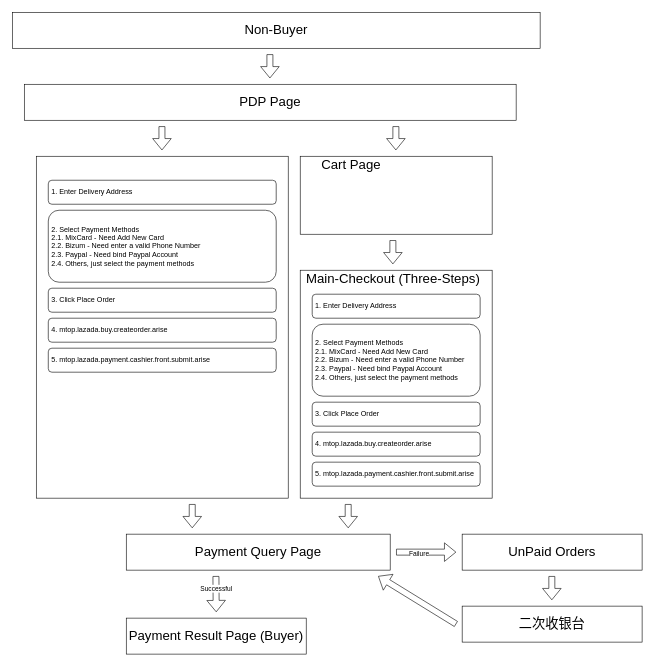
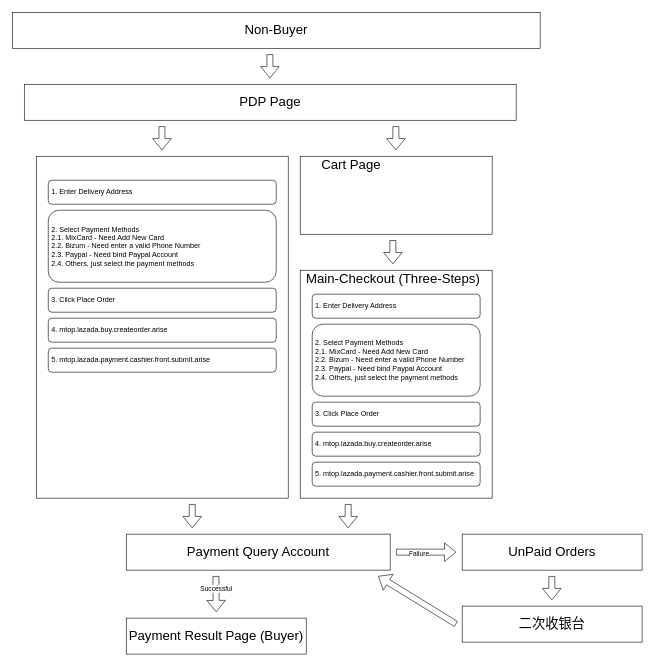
  <mxCell id="0" />
  <mxCell id="1" parent="0" />
  <mxCell id="2" value="Non-Buyer" style="rounded=0;whiteSpace=wrap;html=1;fontSize=22;" vertex="1" parent="1"><mxGeometry x="20" y="20" width="880" height="60" as="geometry" /></mxCell>
  <mxCell id="3" value="PDP Page" style="rounded=0;whiteSpace=wrap;html=1;fontSize=22;" vertex="1" parent="1"><mxGeometry x="40" y="140" width="820" height="60" as="geometry" /></mxCell>
  <mxCell id="4" value="" style="shape=flexArrow;endArrow=classic;html=1;rounded=0;" edge="1" parent="1"><mxGeometry width="50" height="50" relative="1" as="geometry"><mxPoint x="449.5" y="90" as="sourcePoint" /><mxPoint x="449.5" y="130" as="targetPoint" /></mxGeometry></mxCell>
  <mxCell id="5" value="" style="rounded=0;whiteSpace=wrap;html=1;fontSize=22;" vertex="1" parent="1"><mxGeometry x="60" y="260" width="420" height="570" as="geometry" /></mxCell>
  <mxCell id="6" value="&amp;nbsp;1. Enter Delivery Address" style="rounded=1;whiteSpace=wrap;html=1;align=left;" vertex="1" parent="1"><mxGeometry x="80" y="300" width="380" height="40" as="geometry" /></mxCell>
  <mxCell id="7" value="&amp;nbsp;2. Select Payment Methods&lt;br&gt;&amp;nbsp;2.1. MixCard - Need Add New Card&lt;br&gt;&amp;nbsp;2.2. Bizum - Need enter a valid Phone Number&lt;br&gt;&amp;nbsp;2.3. Paypal - Need bind Paypal Account&lt;br&gt;&amp;nbsp;2.4. Others, just select the payment methods" style="rounded=1;whiteSpace=wrap;html=1;align=left;" vertex="1" parent="1"><mxGeometry x="80" y="350" width="380" height="120" as="geometry" /></mxCell>
  <mxCell id="8" value="&amp;nbsp;3. Click Place Order" style="rounded=1;whiteSpace=wrap;html=1;align=left;" vertex="1" parent="1"><mxGeometry x="80" y="480" width="380" height="40" as="geometry" /></mxCell>
  <mxCell id="9" value="&amp;nbsp;4.&amp;nbsp;mtop.lazada.buy.createorder.arise" style="rounded=1;whiteSpace=wrap;html=1;align=left;" vertex="1" parent="1"><mxGeometry x="80" y="530" width="380" height="40" as="geometry" /></mxCell>
  <mxCell id="10" value="&amp;nbsp;5.&amp;nbsp;mtop.lazada.payment.cashier.front.submit.arise" style="rounded=1;whiteSpace=wrap;html=1;align=left;" vertex="1" parent="1"><mxGeometry x="80" y="580" width="380" height="40" as="geometry" /></mxCell>
  <mxCell id="11" value="" style="shape=flexArrow;endArrow=classic;html=1;rounded=0;" edge="1" parent="1"><mxGeometry width="50" height="50" relative="1" as="geometry"><mxPoint x="269.5" y="210" as="sourcePoint" /><mxPoint x="269.5" y="250" as="targetPoint" /></mxGeometry></mxCell>
- <mxCell id="12" value="Payment Query Page" style="rounded=0;whiteSpace=wrap;html=1;fontSize=22;" vertex="1" parent="1"><mxGeometry x="210" y="890" width="440" height="60" as="geometry" /></mxCell>
+ <mxCell id="12" value="Payment Query Account" style="rounded=0;whiteSpace=wrap;html=1;fontSize=22;" vertex="1" parent="1"><mxGeometry x="210" y="890" width="440" height="60" as="geometry" /></mxCell>
  <mxCell id="13" value="" style="rounded=0;whiteSpace=wrap;html=1;fontSize=22;" vertex="1" parent="1"><mxGeometry x="500" y="450" width="320" height="380" as="geometry" /></mxCell>
  <mxCell id="14" value="Main-Checkout (Three-Steps)" style="text;html=1;strokeColor=none;fillColor=none;align=center;verticalAlign=middle;whiteSpace=wrap;rounded=0;fontSize=22;" vertex="1" parent="1"><mxGeometry x="500" y="450" width="310" height="30" as="geometry" /></mxCell>
  <mxCell id="15" value="&amp;nbsp;1. Enter Delivery Address" style="rounded=1;whiteSpace=wrap;html=1;align=left;" vertex="1" parent="1"><mxGeometry x="520" y="490" width="280" height="40" as="geometry" /></mxCell>
  <mxCell id="16" value="&amp;nbsp;2. Select Payment Methods&lt;br&gt;&amp;nbsp;2.1. MixCard - Need Add New Card&lt;br&gt;&amp;nbsp;2.2. Bizum - Need enter a valid Phone Number&lt;br&gt;&amp;nbsp;2.3. Paypal - Need bind Paypal Account&lt;br&gt;&amp;nbsp;2.4. Others, just select the payment methods" style="rounded=1;whiteSpace=wrap;html=1;align=left;" vertex="1" parent="1"><mxGeometry x="520" y="540" width="280" height="120" as="geometry" /></mxCell>
  <mxCell id="17" value="&amp;nbsp;3. Click Place Order" style="rounded=1;whiteSpace=wrap;html=1;align=left;" vertex="1" parent="1"><mxGeometry x="520" y="670" width="280" height="40" as="geometry" /></mxCell>
  <mxCell id="18" value="&amp;nbsp;4.&amp;nbsp;mtop.lazada.buy.createorder.arise" style="rounded=1;whiteSpace=wrap;html=1;align=left;" vertex="1" parent="1"><mxGeometry x="520" y="720" width="280" height="40" as="geometry" /></mxCell>
  <mxCell id="19" value="&amp;nbsp;5.&amp;nbsp;mtop.lazada.payment.cashier.front.submit.arise" style="rounded=1;whiteSpace=wrap;html=1;align=left;" vertex="1" parent="1"><mxGeometry x="520" y="770" width="280" height="40" as="geometry" /></mxCell>
  <mxCell id="20" value="" style="rounded=0;whiteSpace=wrap;html=1;fontSize=22;" vertex="1" parent="1"><mxGeometry x="500" y="260" width="320" height="130" as="geometry" /></mxCell>
  <mxCell id="21" value="Cart Page" style="text;html=1;strokeColor=none;fillColor=none;align=center;verticalAlign=middle;whiteSpace=wrap;rounded=0;fontSize=22;" vertex="1" parent="1"><mxGeometry x="500" y="260" width="170" height="30" as="geometry" /></mxCell>
  <mxCell id="22" value="" style="shape=flexArrow;endArrow=classic;html=1;rounded=0;" edge="1" parent="1"><mxGeometry width="50" height="50" relative="1" as="geometry"><mxPoint x="659.5" y="210" as="sourcePoint" /><mxPoint x="659.5" y="250" as="targetPoint" /></mxGeometry></mxCell>
  <mxCell id="23" value="" style="shape=flexArrow;endArrow=classic;html=1;rounded=0;" edge="1" parent="1"><mxGeometry width="50" height="50" relative="1" as="geometry"><mxPoint x="654.5" y="400" as="sourcePoint" /><mxPoint x="654.5" y="440" as="targetPoint" /></mxGeometry></mxCell>
  <mxCell id="24" value="" style="shape=flexArrow;endArrow=classic;html=1;rounded=0;" edge="1" parent="1"><mxGeometry width="50" height="50" relative="1" as="geometry"><mxPoint x="580" y="840" as="sourcePoint" /><mxPoint x="580" y="880" as="targetPoint" /></mxGeometry></mxCell>
  <mxCell id="25" value="" style="shape=flexArrow;endArrow=classic;html=1;rounded=0;" edge="1" parent="1"><mxGeometry width="50" height="50" relative="1" as="geometry"><mxPoint x="320" y="840" as="sourcePoint" /><mxPoint x="320" y="880" as="targetPoint" /></mxGeometry></mxCell>
  <mxCell id="26" value="Payment Result Page (Buyer)" style="rounded=0;whiteSpace=wrap;html=1;fontSize=22;" vertex="1" parent="1"><mxGeometry x="210" y="1030" width="300" height="60" as="geometry" /></mxCell>
  <mxCell id="27" value="" style="shape=flexArrow;endArrow=classic;html=1;rounded=0;" edge="1" parent="1"><mxGeometry width="50" height="50" relative="1" as="geometry"><mxPoint x="359.5" y="960" as="sourcePoint" /><mxPoint x="360" y="1020" as="targetPoint" /></mxGeometry></mxCell>
  <mxCell id="28" value="Successful" style="edgeLabel;html=1;align=center;verticalAlign=middle;resizable=0;points=[];" vertex="1" connectable="0" parent="27"><mxGeometry x="-0.3" relative="1" as="geometry"><mxPoint as="offset" /></mxGeometry></mxCell>
  <mxCell id="29" value="UnPaid Orders" style="rounded=0;whiteSpace=wrap;html=1;fontSize=22;" vertex="1" parent="1"><mxGeometry x="770" y="890" width="300" height="60" as="geometry" /></mxCell>
  <mxCell id="30" value="" style="shape=flexArrow;endArrow=classic;html=1;rounded=0;" edge="1" parent="1"><mxGeometry width="50" height="50" relative="1" as="geometry"><mxPoint x="660" y="920" as="sourcePoint" /><mxPoint x="760" y="920" as="targetPoint" /></mxGeometry></mxCell>
  <mxCell id="31" value="Failure" style="edgeLabel;html=1;align=center;verticalAlign=middle;resizable=0;points=[];" vertex="1" connectable="0" parent="30"><mxGeometry x="-0.26" y="-2" relative="1" as="geometry"><mxPoint as="offset" /></mxGeometry></mxCell>
  <mxCell id="32" value="二次收银台" style="rounded=0;whiteSpace=wrap;html=1;fontSize=22;" vertex="1" parent="1"><mxGeometry x="770" y="1010" width="300" height="60" as="geometry" /></mxCell>
  <mxCell id="33" value="" style="shape=flexArrow;endArrow=classic;html=1;rounded=0;" edge="1" parent="1"><mxGeometry width="50" height="50" relative="1" as="geometry"><mxPoint x="919.5" y="960" as="sourcePoint" /><mxPoint x="919.5" y="1000" as="targetPoint" /></mxGeometry></mxCell>
  <mxCell id="34" value="" style="shape=flexArrow;endArrow=classic;html=1;rounded=0;" edge="1" parent="1"><mxGeometry width="50" height="50" relative="1" as="geometry"><mxPoint x="760" y="1040" as="sourcePoint" /><mxPoint x="630" y="960" as="targetPoint" /></mxGeometry></mxCell>
